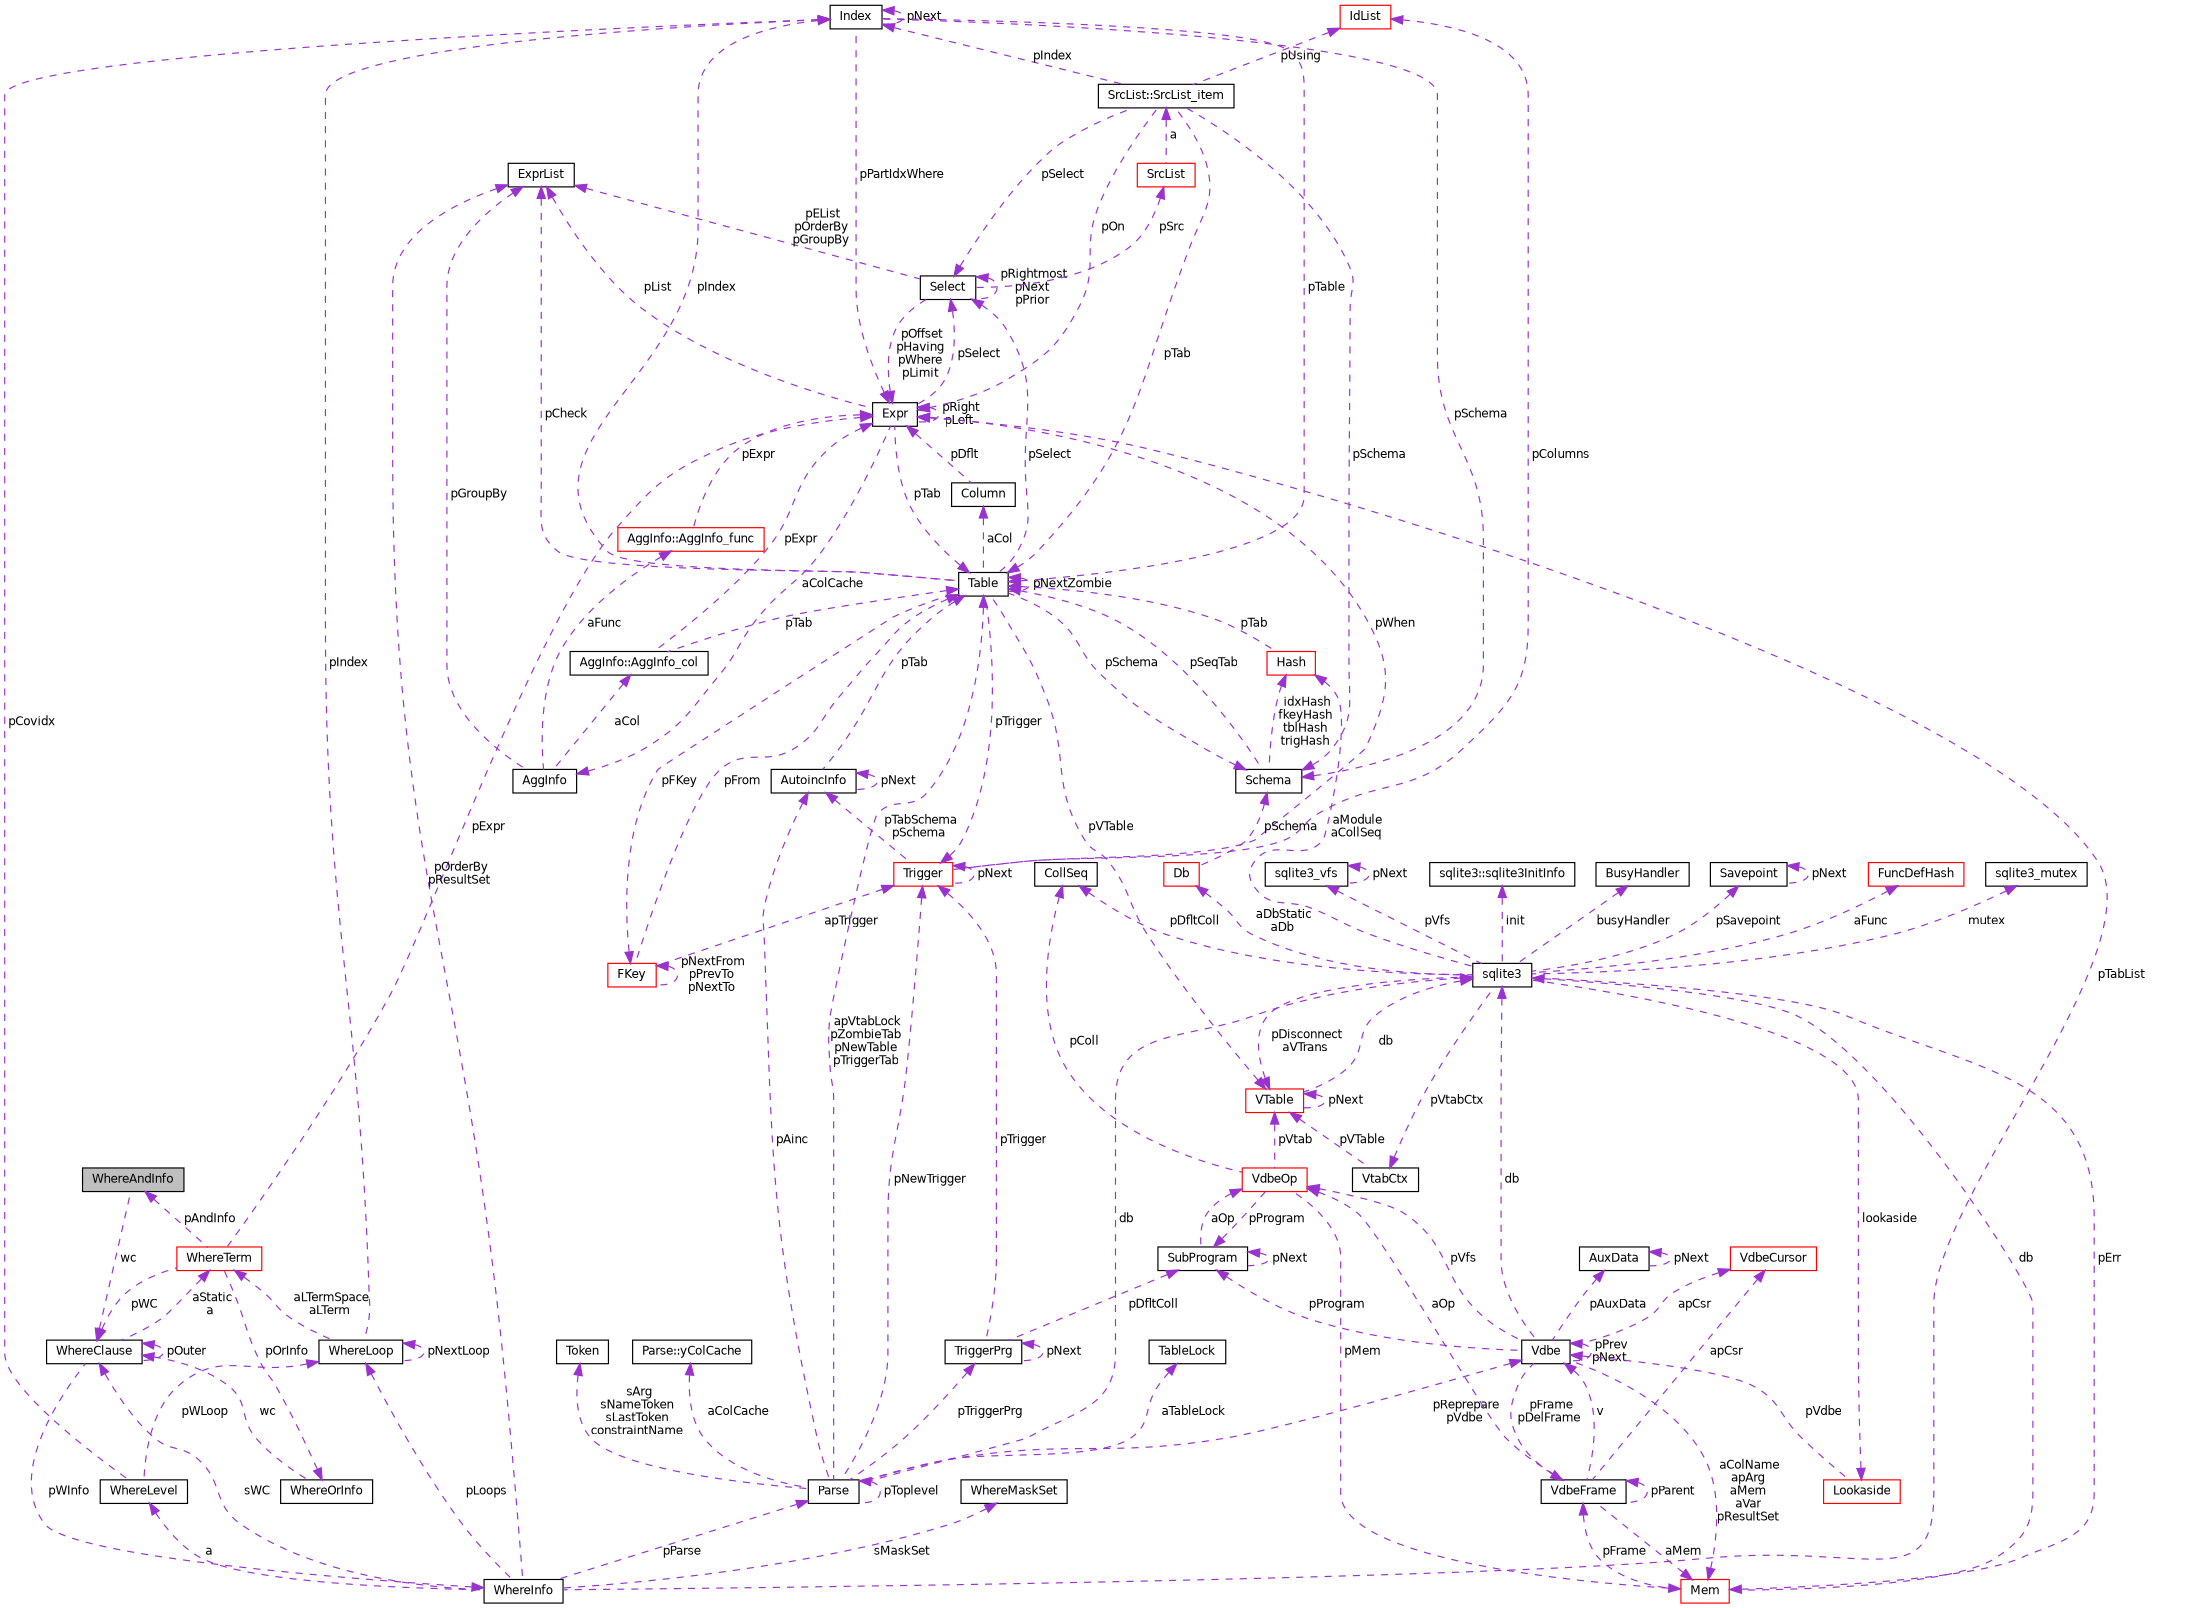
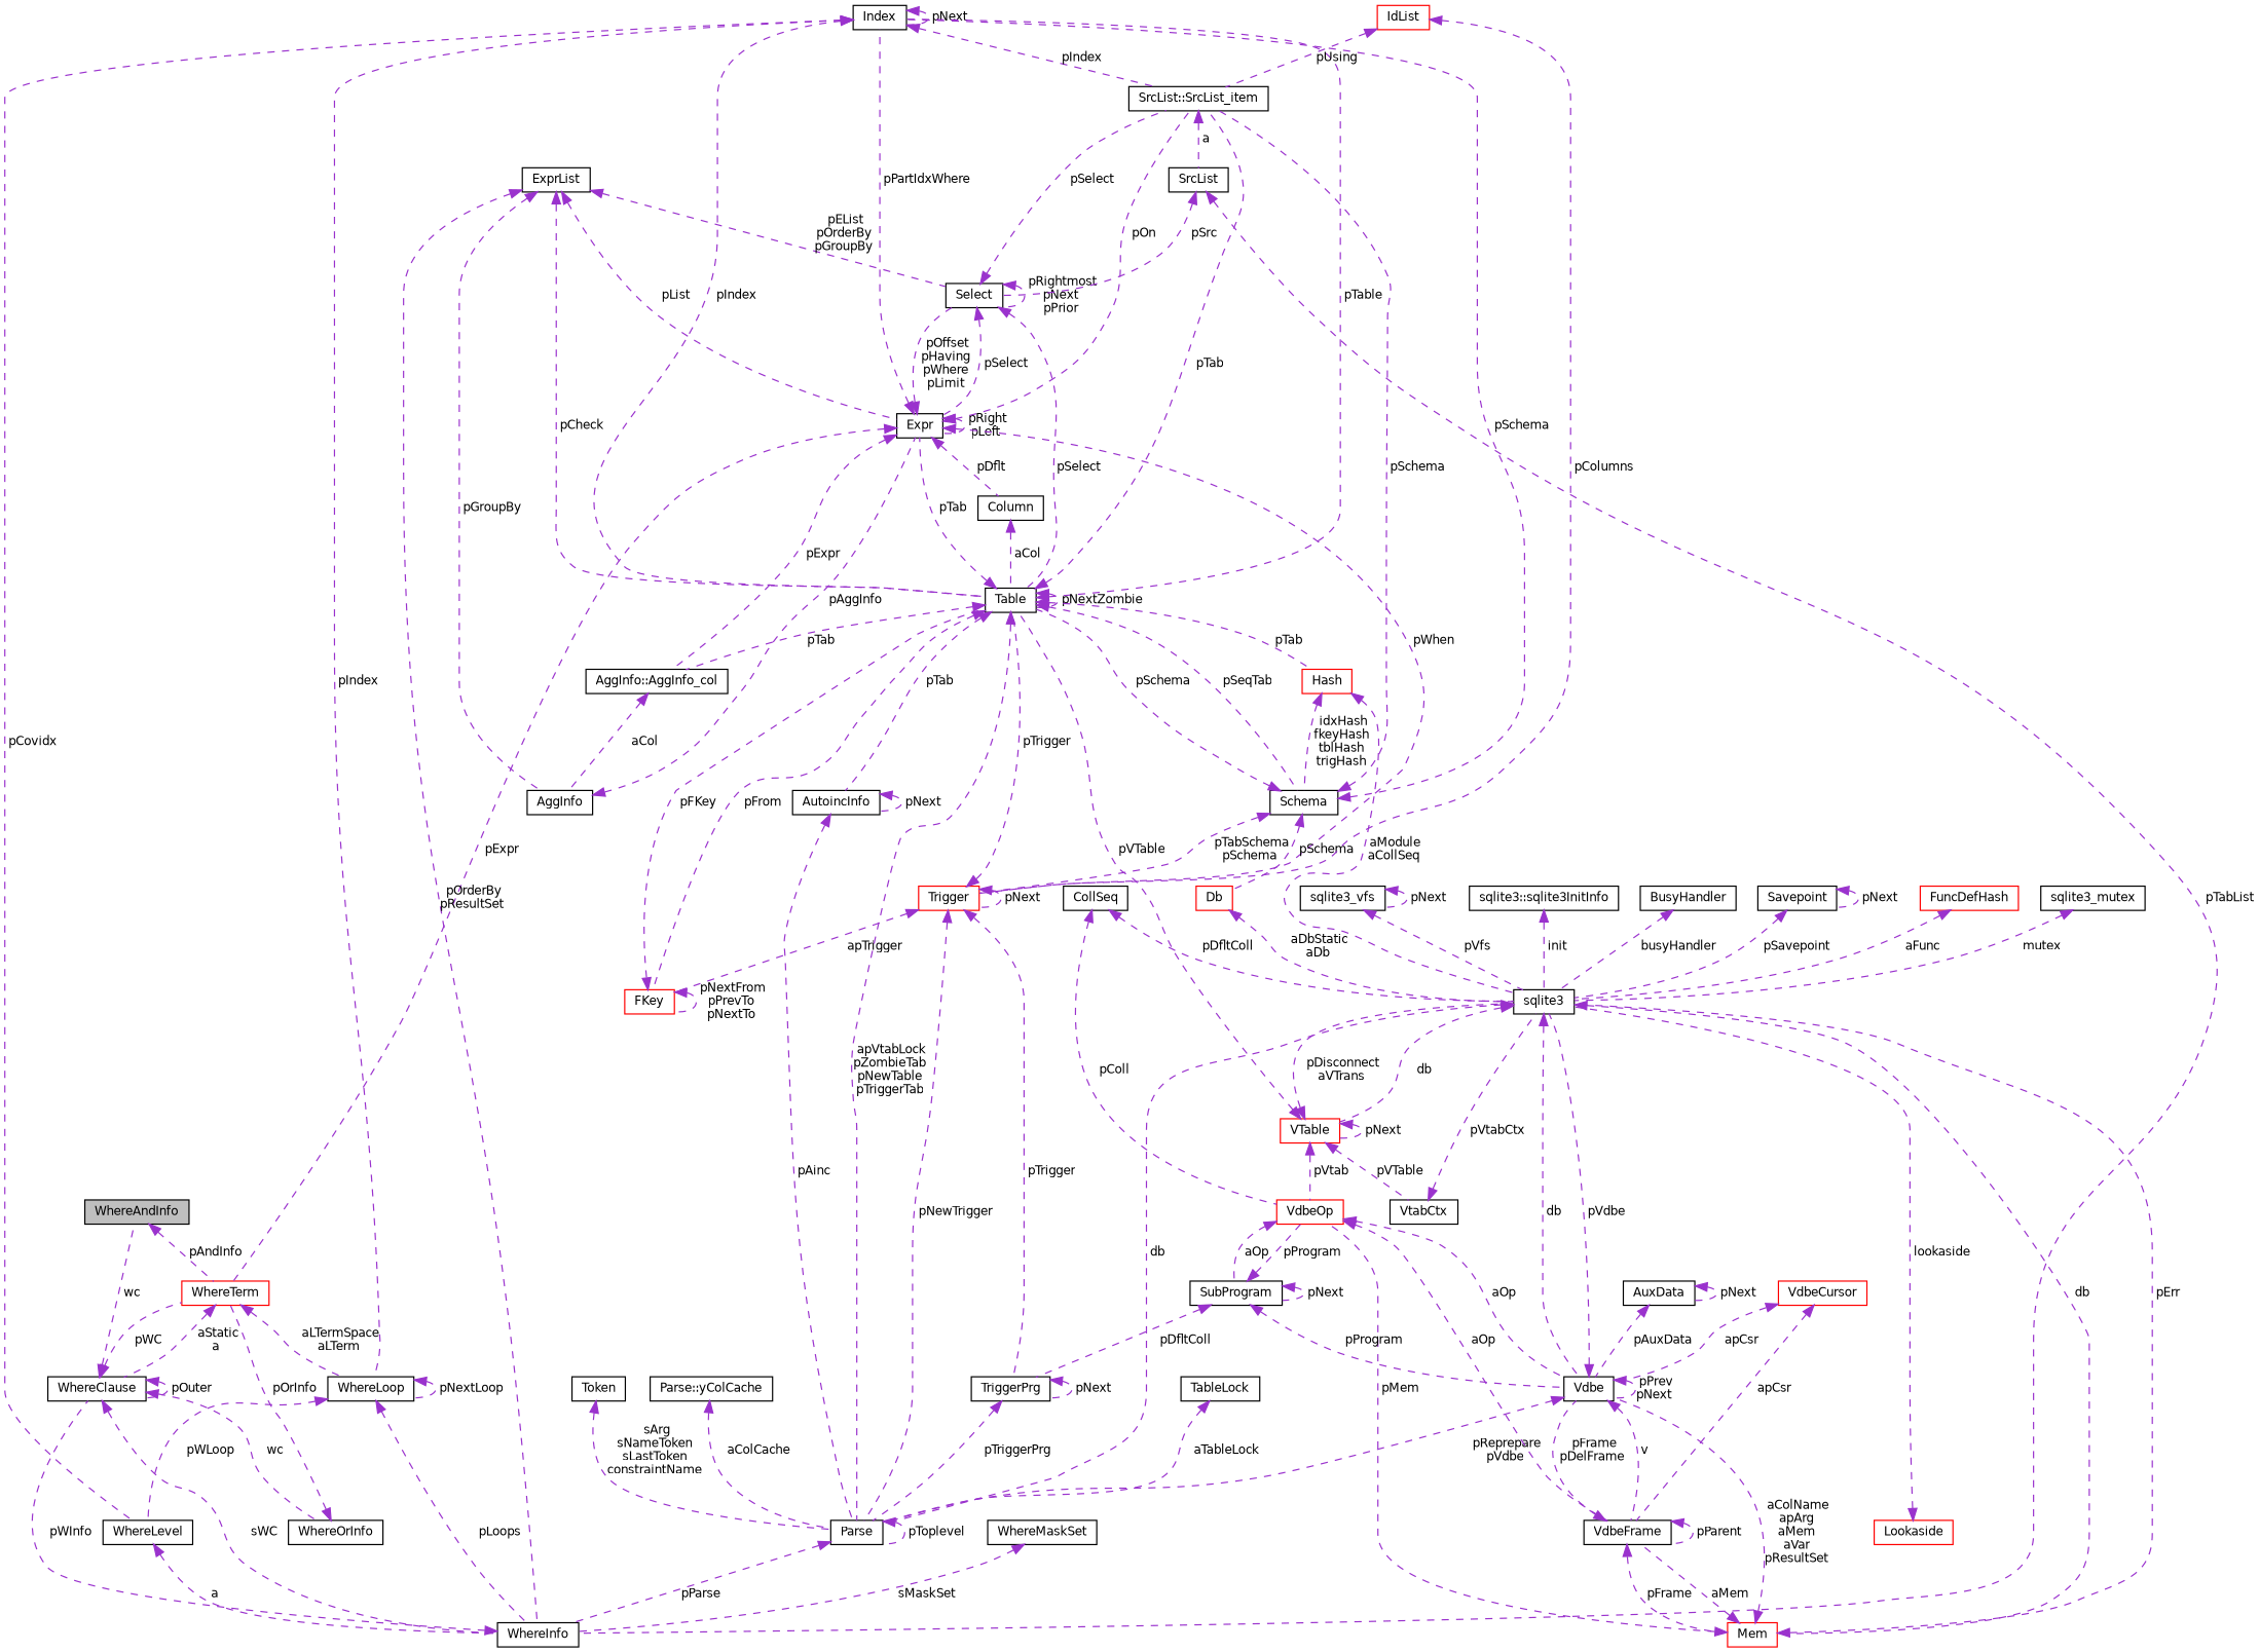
  digraph {
    node [color=black fillcolor=white fontname=Helvetica fontsize=10 shape=record style=filled]
    edge [color=darkorchid3 dir=back fontname=Helvetica fontsize=10 labelfontname=Helvetica labelfontsize=10 style=dashed]
    n1 [fillcolor=grey75 fontcolor=black height=0.2 label=WhereAndInfo width=0.4]
    n2 [color=red height=0.2 label=WhereTerm width=0.4]
    n3 [height=0.2 label=WhereClause width=0.4]
    n4 [height=0.2 label=WhereLoop width=0.4]
    n5 [height=0.2 label=WhereOrInfo width=0.4]
    n6 [height=0.2 label=WhereInfo width=0.4]
    n7 [height=0.2 label=WhereLevel width=0.4]
    n8 [height=0.2 label=Expr width=0.4]
    n9 [height=0.2 label="AggInfo::AggInfo_col" width=0.4]
    n10 [height=0.2 label=Column width=0.4]
    n11 [color=red height=0.2 label=Trigger width=0.4]
    n12 [height=0.2 label=Select width=0.4]
    n13 [height=0.2 label="SrcList::SrcList_item" width=0.4]
    n14 [height=0.2 label=Index width=0.4]
-   n15 [color=red height=0.2 label="AggInfo::AggInfo_func" width=0.4]
    n16 [height=0.2 label=AggInfo width=0.4]
    n17 [height=0.2 label=Table width=0.4]
    n18 [color=red height=0.2 label=FKey width=0.4]
    n19 [height=0.2 label=Parse width=0.4]
    n20 [height=0.2 label=TriggerPrg width=0.4]
-   n21 [color=red height=0.2 label=SrcList width=0.4]
+   n21 [height=0.2 label=SrcList width=0.4]
    n22 [height=0.2 label=Schema width=0.4]
    n23 [height=0.2 label=AutoincInfo width=0.4]
    n24 [color=red height=0.2 label=Hash width=0.4]
    n25 [color=red height=0.2 label=Db width=0.4]
    n26 [height=0.2 label=VtabCtx width=0.4]
    n27 [height=0.2 label=sqlite3 width=0.4]
    n28 [color=red height=0.2 label=VTable width=0.4]
    n29 [color=red height=0.2 label=Mem width=0.4]
    n30 [height=0.2 label=Vdbe width=0.4]
    n31 [color=red height=0.2 label=IdList width=0.4]
    n32 [color=red height=0.2 label=VdbeOp width=0.4]
    n33 [height=0.2 label=VdbeFrame width=0.4]
    n34 [height=0.2 label=SubProgram width=0.4]
    n35 [height=0.2 label=AuxData width=0.4]
    n36 [height=0.2 label=CollSeq width=0.4]
    n37 [color=red height=0.2 label=VdbeCursor width=0.4]
    n38 [height=0.2 label=Savepoint width=0.4]
    n39 [color=red height=0.2 label=FuncDefHash width=0.4]
    n40 [color=red height=0.2 label=Lookaside width=0.4]
    n41 [height=0.2 label=sqlite3_mutex width=0.4]
    n42 [height=0.2 label=sqlite3_vfs width=0.4]
    n43 [height=0.2 label="sqlite3::sqlite3InitInfo" width=0.4]
    n44 [height=0.2 label=BusyHandler width=0.4]
    n45 [height=0.2 label=ExprList width=0.4]
    n46 [height=0.2 label=WhereMaskSet width=0.4]
    n47 [height=0.2 label=TableLock width=0.4]
    n48 [height=0.2 label=Token width=0.4]
    n49 [height=0.2 label="Parse::yColCache" width=0.4]
    n1 -> n2 [label=" pAndInfo"]
    n2 -> n3 [label=" aStatic\na"]
    n2 -> n4 [label=" aLTermSpace\naLTerm"]
    n3 -> n1 [label=" wc"]
    n3 -> n2 [label=" pWC"]
    n3 -> n3 [label=" pOuter"]
    n3 -> n5 [label=" wc"]
    n3 -> n6 [label=" sWC"]
    n4 -> n4 [label=" pNextLoop"]
    n4 -> n6 [label=" pLoops"]
    n4 -> n7 [label=" pWLoop"]
    n5 -> n2 [label=" pOrInfo"]
    n6 -> n3 [label=" pWInfo"]
    n7 -> n6 [label=" a"]
    n8 -> n2 [label=" pExpr"]
    n8 -> n8 [label=" pRight\npLeft"]
    n8 -> n9 [label=" pExpr"]
    n8 -> n10 [label=" pDflt"]
    n8 -> n11 [label=" pWhen"]
    n8 -> n12 [label=" pOffset\npHaving\npWhere\npLimit"]
    n8 -> n13 [label=" pOn"]
    n8 -> n14 [label=" pPartIdxWhere"]
-   n8 -> n15 [label=" pExpr"]
    n9 -> n16 [label=" aCol"]
    n10 -> n17 [label=" aCol"]
    n11 -> n11 [label=" pNext"]
    n11 -> n17 [label=" pTrigger"]
    n11 -> n18 [label=" apTrigger"]
    n11 -> n19 [label=" pNewTrigger"]
    n11 -> n20 [label=" pTrigger"]
    n12 -> n8 [label=" pSelect"]
    n12 -> n12 [label=" pRightmost\npNext\npPrior"]
    n12 -> n13 [label=" pSelect"]
    n12 -> n17 [label=" pSelect"]
    n13 -> n21 [label=" a"]
    n14 -> n4 [label=" pIndex"]
    n14 -> n7 [label=" pCovidx"]
    n14 -> n13 [label=" pIndex"]
    n14 -> n14 [label=" pNext"]
    n14 -> n17 [label=" pIndex"]
-   n15 -> n16 [label=" aFunc"]
-   n16 -> n8 [label=" aColCache"]
+   n16 -> n8 [label=" pAggInfo"]
    n17 -> n8 [label=" pTab"]
    n17 -> n9 [label=" pTab"]
    n17 -> n13 [label=" pTab"]
    n17 -> n14 [label=" pTable"]
    n17 -> n17 [label=" pNextZombie"]
    n17 -> n18 [label=" pFrom"]
    n17 -> n19 [label=" apVtabLock\npZombieTab\npNewTable\npTriggerTab"]
    n17 -> n22 [label=" pSeqTab"]
    n17 -> n23 [label=" pTab"]
    n17 -> n24 [label=" pTab"]
    n18 -> n17 [label=" pFKey"]
    n18 -> n18 [label=" pNextFrom\npPrevTo\npNextTo"]
    n19 -> n6 [label=" pParse"]
    n19 -> n19 [label=" pToplevel"]
    n20 -> n19 [label=" pTriggerPrg"]
    n20 -> n20 [label=" pNext"]
-   n8 -> n6 [label=" pTabList"]
+   n21 -> n6 [label=" pTabList"]
    n21 -> n12 [label=" pSrc"]
-   n23 -> n11 [label=" pTabSchema\npSchema"]
+   n22 -> n11 [label=" pTabSchema\npSchema"]
    n22 -> n13 [label=" pSchema"]
    n22 -> n14 [label=" pSchema"]
    n22 -> n17 [label=" pSchema"]
    n22 -> n25 [label=" pSchema"]
    n23 -> n19 [label=" pAinc"]
    n23 -> n23 [label=" pNext"]
    n24 -> n22 [label=" idxHash\nfkeyHash\ntblHash\ntrigHash"]
    n24 -> n27 [label=" aModule\naCollSeq"]
    n25 -> n27 [label=" aDbStatic\naDb"]
    n26 -> n27 [label=" pVtabCtx"]
    n27 -> n19 [label=" db"]
    n27 -> n28 [label=" db"]
    n27 -> n29 [label=" db"]
    n27 -> n30 [label=" db"]
    n28 -> n17 [label=" pVTable"]
    n28 -> n26 [label=" pVTable"]
    n28 -> n27 [label=" pDisconnect\naVTrans"]
    n28 -> n28 [label=" pNext"]
    n28 -> n32 [label=" pVtab"]
    n29 -> n27 [label=" pErr"]
    n29 -> n30 [label=" aColName\napArg\naMem\naVar\npResultSet"]
    n29 -> n32 [label=" pMem"]
    n29 -> n33 [label=" aMem"]
    n30 -> n19 [label=" pReprepare\npVdbe"]
-   n30 -> n40 [label=" pVdbe"]
+   n30 -> n27 [label=" pVdbe"]
    n30 -> n30 [label=" pPrev\npNext"]
    n30 -> n33 [label=" v"]
    n31 -> n11 [label=" pColumns"]
    n31 -> n13 [label=" pUsing"]
-   n32 -> n30 [label=" pVfs"]
+   n32 -> n30 [label=" aOp"]
    n32 -> n33 [label=" aOp"]
    n32 -> n34 [label=" aOp"]
    n33 -> n29 [label=" pFrame"]
    n33 -> n30 [label=" pFrame\npDelFrame"]
    n33 -> n33 [label=" pParent"]
    n34 -> n20 [label=" pDfltColl"]
    n34 -> n30 [label=" pProgram"]
    n34 -> n32 [label=" pProgram"]
    n34 -> n34 [label=" pNext"]
    n35 -> n30 [label=" pAuxData"]
    n35 -> n35 [label=" pNext"]
    n36 -> n27 [label=" pDfltColl"]
    n36 -> n32 [label=" pColl"]
    n37 -> n30 [label=" apCsr"]
    n37 -> n33 [label=" apCsr"]
    n38 -> n27 [label=" pSavepoint"]
    n38 -> n38 [label=" pNext"]
    n39 -> n27 [label=" aFunc"]
    n40 -> n27 [label=" lookaside"]
    n41 -> n27 [label=" mutex"]
    n42 -> n27 [label=" pVfs"]
    n42 -> n42 [label=" pNext"]
    n43 -> n27 [label=" init"]
    n44 -> n27 [label=" busyHandler"]
    n45 -> n6 [label=" pOrderBy\npResultSet"]
    n45 -> n8 [label=" pList"]
    n45 -> n12 [label=" pEList\npOrderBy\npGroupBy"]
    n45 -> n16 [label=" pGroupBy"]
    n45 -> n17 [label=" pCheck"]
    n46 -> n6 [label=" sMaskSet"]
    n47 -> n19 [label=" aTableLock"]
    n48 -> n19 [label=" sArg\nsNameToken\nsLastToken\nconstraintName"]
    n49 -> n19 [label=" aColCache"]
  }
